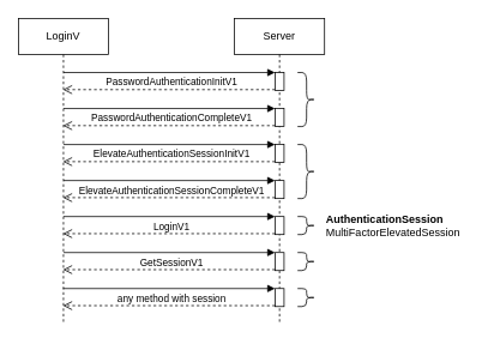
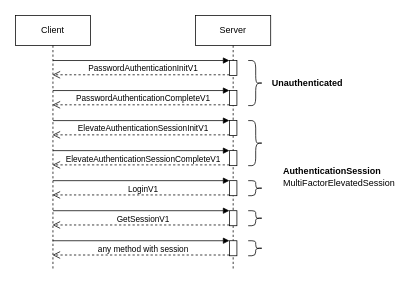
  <mxCell id="0" />
  <mxCell id="1" parent="0" />
- <mxCell id="2" value="LoginV&lt;br&gt;" style="shape=umlLifeline;perimeter=lifelinePerimeter;whiteSpace=wrap;html=1;container=1;collapsible=0;recursiveResize=0;outlineConnect=0;" parent="1" vertex="1"><mxGeometry x="20" y="20" width="100" height="340" as="geometry" /></mxCell>
+ <mxCell id="2" value="Client&lt;br&gt;" style="shape=umlLifeline;perimeter=lifelinePerimeter;whiteSpace=wrap;html=1;container=1;collapsible=0;recursiveResize=0;outlineConnect=0;" parent="1" vertex="1"><mxGeometry x="20" y="20" width="100" height="340" as="geometry" /></mxCell>
  <mxCell id="3" value="PasswordAuthenticationInitV1" style="html=1;verticalAlign=bottom;endArrow=block;entryX=0;entryY=0;" parent="1" target="6" edge="1"><mxGeometry x="0.021" y="-20" relative="1" as="geometry"><mxPoint x="70" y="80" as="sourcePoint" /><mxPoint as="offset" /></mxGeometry></mxCell>
  <mxCell id="4" value="" style="html=1;verticalAlign=bottom;endArrow=open;dashed=1;endSize=8;exitX=0;exitY=0.95;" parent="1" source="6" target="2" edge="1"><mxGeometry relative="1" as="geometry"><mxPoint x="70" y="156" as="targetPoint" /></mxGeometry></mxCell>
  <mxCell id="5" value="Server" style="shape=umlLifeline;perimeter=lifelinePerimeter;whiteSpace=wrap;html=1;container=1;collapsible=0;recursiveResize=0;outlineConnect=0;" parent="1" vertex="1"><mxGeometry x="260" y="20" width="100" height="340" as="geometry" /></mxCell>
  <mxCell id="6" value="" style="html=1;points=[];perimeter=orthogonalPerimeter;" parent="5" vertex="1"><mxGeometry x="45" y="60" width="10" height="20" as="geometry" /></mxCell>
  <mxCell id="7" value="" style="html=1;points=[];perimeter=orthogonalPerimeter;" parent="5" vertex="1"><mxGeometry x="45" y="100" width="10" height="20" as="geometry" /></mxCell>
  <mxCell id="8" value="" style="html=1;points=[];perimeter=orthogonalPerimeter;" parent="5" vertex="1"><mxGeometry x="45" y="140" width="10" height="20" as="geometry" /></mxCell>
  <mxCell id="9" value="" style="html=1;points=[];perimeter=orthogonalPerimeter;" parent="5" vertex="1"><mxGeometry x="45" y="180" width="10" height="20" as="geometry" /></mxCell>
  <mxCell id="10" value="" style="html=1;points=[];perimeter=orthogonalPerimeter;" parent="5" vertex="1"><mxGeometry x="45" y="220" width="10" height="20" as="geometry" /></mxCell>
  <mxCell id="11" value="" style="html=1;points=[];perimeter=orthogonalPerimeter;" parent="5" vertex="1"><mxGeometry x="45" y="260" width="10" height="20" as="geometry" /></mxCell>
  <mxCell id="12" value="" style="html=1;points=[];perimeter=orthogonalPerimeter;" parent="5" vertex="1"><mxGeometry x="45" y="300" width="10" height="20" as="geometry" /></mxCell>
  <mxCell id="13" value="" style="html=1;verticalAlign=bottom;endArrow=open;dashed=1;endSize=8;exitX=0;exitY=0.95;" parent="1" source="7" edge="1"><mxGeometry relative="1" as="geometry"><mxPoint x="69.5" y="139" as="targetPoint" /></mxGeometry></mxCell>
  <mxCell id="14" value="PasswordAuthenticationCompleteV1" style="html=1;verticalAlign=bottom;endArrow=block;entryX=0;entryY=0;" parent="1" target="7" edge="1"><mxGeometry x="0.021" y="-20" relative="1" as="geometry"><mxPoint x="70" y="120" as="sourcePoint" /><mxPoint as="offset" /></mxGeometry></mxCell>
  <mxCell id="15" value="" style="html=1;verticalAlign=bottom;endArrow=open;dashed=1;endSize=8;exitX=0;exitY=0.95;" parent="1" source="8" edge="1"><mxGeometry relative="1" as="geometry"><mxPoint x="69.5" y="179" as="targetPoint" /></mxGeometry></mxCell>
  <mxCell id="16" value="ElevateAuthenticationSessionInitV1" style="html=1;verticalAlign=bottom;endArrow=block;entryX=0;entryY=0;" parent="1" target="8" edge="1"><mxGeometry x="0.021" y="-20" relative="1" as="geometry"><mxPoint x="70" y="160" as="sourcePoint" /><mxPoint as="offset" /></mxGeometry></mxCell>
  <mxCell id="17" value="" style="html=1;verticalAlign=bottom;endArrow=open;dashed=1;endSize=8;exitX=0;exitY=0.95;" parent="1" source="9" edge="1"><mxGeometry relative="1" as="geometry"><mxPoint x="69.5" y="219" as="targetPoint" /></mxGeometry></mxCell>
  <mxCell id="18" value="ElevateAuthenticationSessionCompleteV1" style="html=1;verticalAlign=bottom;endArrow=block;entryX=0;entryY=0;" parent="1" target="9" edge="1"><mxGeometry x="0.021" y="-20" relative="1" as="geometry"><mxPoint x="70" y="200" as="sourcePoint" /><mxPoint as="offset" /></mxGeometry></mxCell>
  <mxCell id="19" value="" style="html=1;verticalAlign=bottom;endArrow=open;dashed=1;endSize=8;exitX=0;exitY=0.95;" parent="1" source="10" edge="1"><mxGeometry relative="1" as="geometry"><mxPoint x="69.5" y="259" as="targetPoint" /></mxGeometry></mxCell>
  <mxCell id="20" value="LoginV1" style="html=1;verticalAlign=bottom;endArrow=block;entryX=0;entryY=0;" parent="1" target="10" edge="1"><mxGeometry x="0.021" y="-20" relative="1" as="geometry"><mxPoint x="70" y="240" as="sourcePoint" /><mxPoint as="offset" /></mxGeometry></mxCell>
  <mxCell id="21" value="GetSessionV1" style="html=1;verticalAlign=bottom;endArrow=block;entryX=0;entryY=0;" parent="1" target="11" edge="1"><mxGeometry x="0.021" y="-20" relative="1" as="geometry"><mxPoint x="70" y="280" as="sourcePoint" /><mxPoint as="offset" /></mxGeometry></mxCell>
  <mxCell id="22" value="" style="html=1;verticalAlign=bottom;endArrow=open;dashed=1;endSize=8;exitX=0;exitY=0.95;" parent="1" source="11" edge="1"><mxGeometry relative="1" as="geometry"><mxPoint x="69.5" y="299" as="targetPoint" /></mxGeometry></mxCell>
  <mxCell id="23" value="" style="shape=curlyBracket;whiteSpace=wrap;html=1;rounded=1;rotation=-180;" parent="1" vertex="1"><mxGeometry x="330" y="80" width="20" height="60" as="geometry" /></mxCell>
  <mxCell id="24" value="" style="shape=curlyBracket;whiteSpace=wrap;html=1;rounded=1;rotation=-180;" parent="1" vertex="1"><mxGeometry x="330" y="160" width="20" height="60" as="geometry" /></mxCell>
+ <mxCell id="25" value="&lt;b&gt;Unauthenticated&lt;/b&gt;" style="text;html=1;align=left;verticalAlign=middle;resizable=0;points=[];autosize=1;" parent="1" vertex="1"><mxGeometry x="360" y="100" width="110" height="20" as="geometry" /></mxCell>
  <mxCell id="26" value="" style="shape=curlyBracket;whiteSpace=wrap;html=1;rounded=1;rotation=-180;" parent="1" vertex="1"><mxGeometry x="330" y="240" width="20" height="20" as="geometry" /></mxCell>
- <mxCell id="27" value="&lt;b&gt;AuthenticationSession&lt;/b&gt;&lt;br&gt;MultiFactorElevatedSession" style="text;html=1;align=left;verticalAlign=middle;resizable=0;points=[];autosize=1;" parent="1" vertex="1"><mxGeometry x="360" y="235" width="160" height="30" as="geometry" /></mxCell>
+ <mxCell id="27" value="&lt;b&gt;AuthenticationSession&lt;/b&gt;&lt;br&gt;MultiFactorElevatedSession" style="text;html=1;align=left;verticalAlign=middle;resizable=0;points=[];autosize=1;" parent="1" vertex="1"><mxGeometry x="375" y="220" width="160" height="30" as="geometry" /></mxCell>
  <mxCell id="28" value="" style="shape=curlyBracket;whiteSpace=wrap;html=1;rounded=1;rotation=-180;" parent="1" vertex="1"><mxGeometry x="330" y="280" width="20" height="20" as="geometry" /></mxCell>
  <mxCell id="29" value="any method with session" style="html=1;verticalAlign=bottom;endArrow=block;entryX=0;entryY=0;" parent="1" source="2" target="12" edge="1"><mxGeometry x="0.023" y="-20" relative="1" as="geometry"><mxPoint x="80" y="290" as="sourcePoint" /><mxPoint as="offset" /></mxGeometry></mxCell>
  <mxCell id="30" value="" style="html=1;verticalAlign=bottom;endArrow=open;dashed=1;endSize=8;exitX=0;exitY=0.95;" parent="1" source="12" target="2" edge="1"><mxGeometry relative="1" as="geometry"><mxPoint x="79.5" y="309" as="targetPoint" /></mxGeometry></mxCell>
  <mxCell id="31" value="" style="shape=curlyBracket;whiteSpace=wrap;html=1;rounded=1;rotation=-180;" parent="1" vertex="1"><mxGeometry x="330" y="320" width="20" height="20" as="geometry" /></mxCell>
